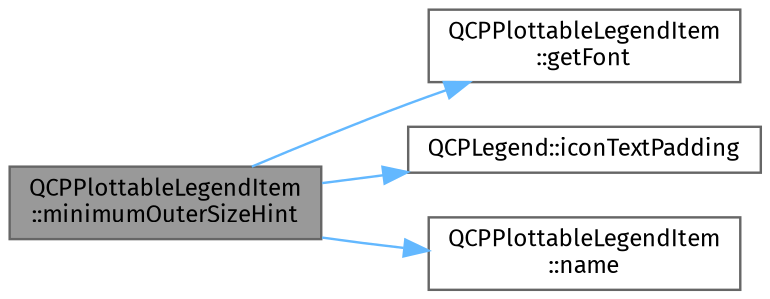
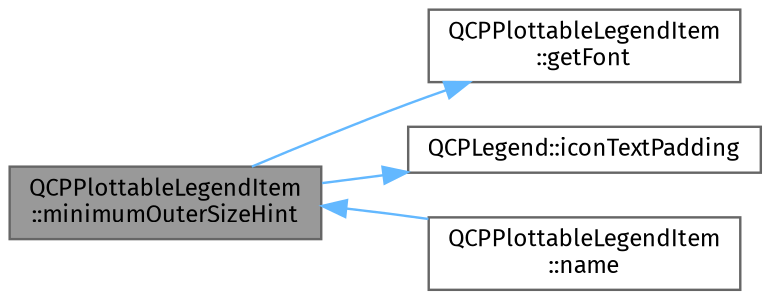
  digraph {
    fontname="Fira Sans"
    rankdir=LR
    node [color=grey40 fillcolor=white fontname="Fira Sans" fontsize=10 shape=box style=filled]
    edge [color=steelblue1 fontname="Fira Sans" fontsize=10 labelfontname=Helvetica labelfontsize=10 style=solid]
    n1 [color=gray40 fillcolor=grey60 fontcolor=black height=0.2 label="QCPPlottableLegendItem\l::minimumOuterSizeHint" width=0.4]
    n2 [height=0.2 label="QCPPlottableLegendItem\l::getFont" width=0.4]
    n3 [height=0.2 label="QCPLegend::iconTextPadding" width=0.4]
    n4 [height=0.2 label="QCPPlottableLegendItem\l::name" width=0.4]
    n1 -> n2
    n1 -> n3
-   n1 -> n4
+   n4 -> n1
  }
